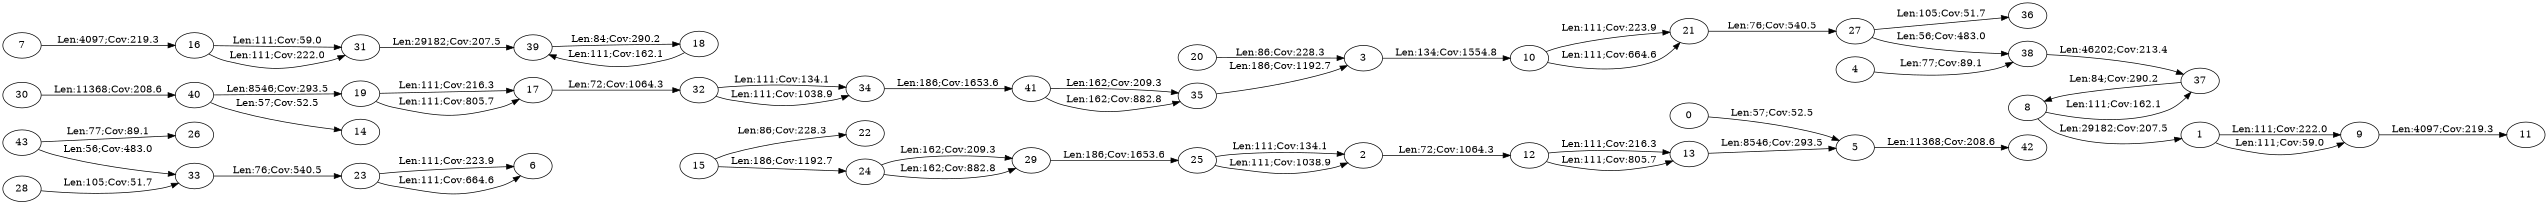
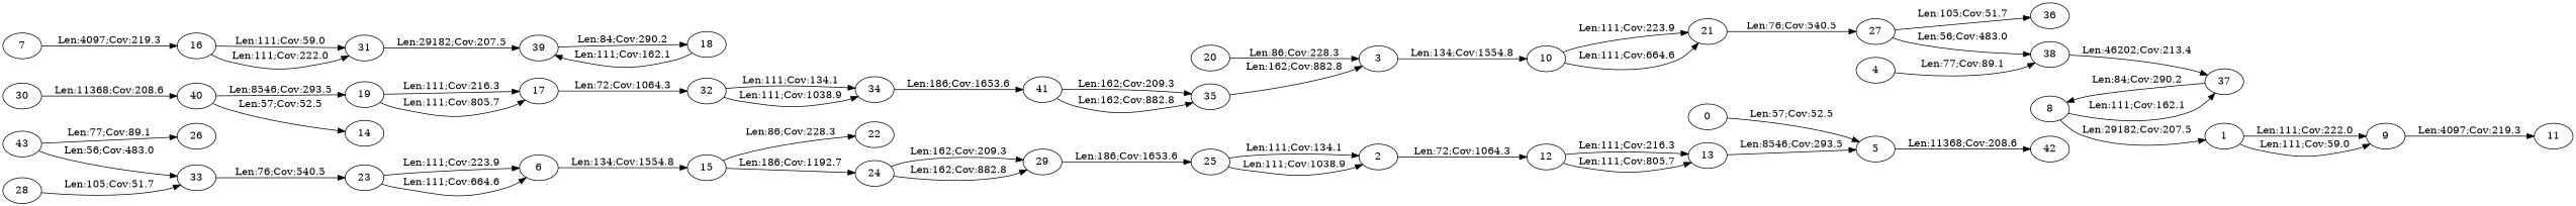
  digraph {
    rankdir=LR
    0
    5
    42
    1
    9
    11
    2
    12
    13
    3
    10
    21
    4
    38
    37
    6
    15
    22
    24
    7
    16
    31
    8
    27
    29
    39
    17
    32
    34
    18
    43
    33
    26
    19
    20
    36
    23
    25
    28
    30
    40
    14
    41
    35
    0 -> 5 [label="Len:57;Cov:52.5"]
    5 -> 42 [label="Len:11368;Cov:208.6"]
    1 -> 9 [label="Len:111;Cov:222.0"]
    1 -> 9 [label="Len:111;Cov:59.0"]
    9 -> 11 [label="Len:4097;Cov:219.3"]
    2 -> 12 [label="Len:72;Cov:1064.3"]
    12 -> 13 [label="Len:111;Cov:216.3"]
    12 -> 13 [label="Len:111;Cov:805.7"]
    13 -> 5 [label="Len:8546;Cov:293.5"]
    3 -> 10 [label="Len:134;Cov:1554.8"]
    10 -> 21 [label="Len:111;Cov:223.9"]
    10 -> 21 [label="Len:111;Cov:664.6"]
    21 -> 27 [label="Len:76;Cov:540.5"]
    4 -> 38 [label="Len:77;Cov:89.1"]
    38 -> 37 [label="Len:46202;Cov:213.4"]
    37 -> 8 [label="Len:84;Cov:290.2"]
+   6 -> 15 [label="Len:134;Cov:1554.8"]
    15 -> 22 [label="Len:86;Cov:228.3"]
    15 -> 24 [label="Len:186;Cov:1192.7"]
    24 -> 29 [label="Len:162;Cov:209.3"]
    24 -> 29 [label="Len:162;Cov:882.8"]
    7 -> 16 [label="Len:4097;Cov:219.3"]
    16 -> 31 [label="Len:111;Cov:59.0"]
    16 -> 31 [label="Len:111;Cov:222.0"]
    31 -> 39 [label="Len:29182;Cov:207.5"]
    8 -> 1 [label="Len:29182;Cov:207.5"]
    8 -> 37 [label="Len:111;Cov:162.1"]
    27 -> 38 [label="Len:56;Cov:483.0"]
    27 -> 36 [label="Len:105;Cov:51.7"]
    29 -> 25 [label="Len:186;Cov:1653.6"]
    39 -> 18 [label="Len:84;Cov:290.2"]
    17 -> 32 [label="Len:72;Cov:1064.3"]
    32 -> 34 [label="Len:111;Cov:134.1"]
    32 -> 34 [label="Len:111;Cov:1038.9"]
    34 -> 41 [label="Len:186;Cov:1653.6"]
    18 -> 39 [label="Len:111;Cov:162.1"]
    43 -> 33 [label="Len:56;Cov:483.0"]
    43 -> 26 [label="Len:77;Cov:89.1"]
    33 -> 23 [label="Len:76;Cov:540.5"]
    19 -> 17 [label="Len:111;Cov:216.3"]
    19 -> 17 [label="Len:111;Cov:805.7"]
    20 -> 3 [label="Len:86;Cov:228.3"]
    23 -> 6 [label="Len:111;Cov:223.9"]
    23 -> 6 [label="Len:111;Cov:664.6"]
    25 -> 2 [label="Len:111;Cov:134.1"]
    25 -> 2 [label="Len:111;Cov:1038.9"]
    28 -> 33 [label="Len:105;Cov:51.7"]
    30 -> 40 [label="Len:11368;Cov:208.6"]
    40 -> 19 [label="Len:8546;Cov:293.5"]
    40 -> 14 [label="Len:57;Cov:52.5"]
    41 -> 35 [label="Len:162;Cov:209.3"]
    41 -> 35 [label="Len:162;Cov:882.8"]
-   35 -> 3 [label="Len:186;Cov:1192.7"]
+   35 -> 3 [label="Len:162;Cov:882.8"]
  }
